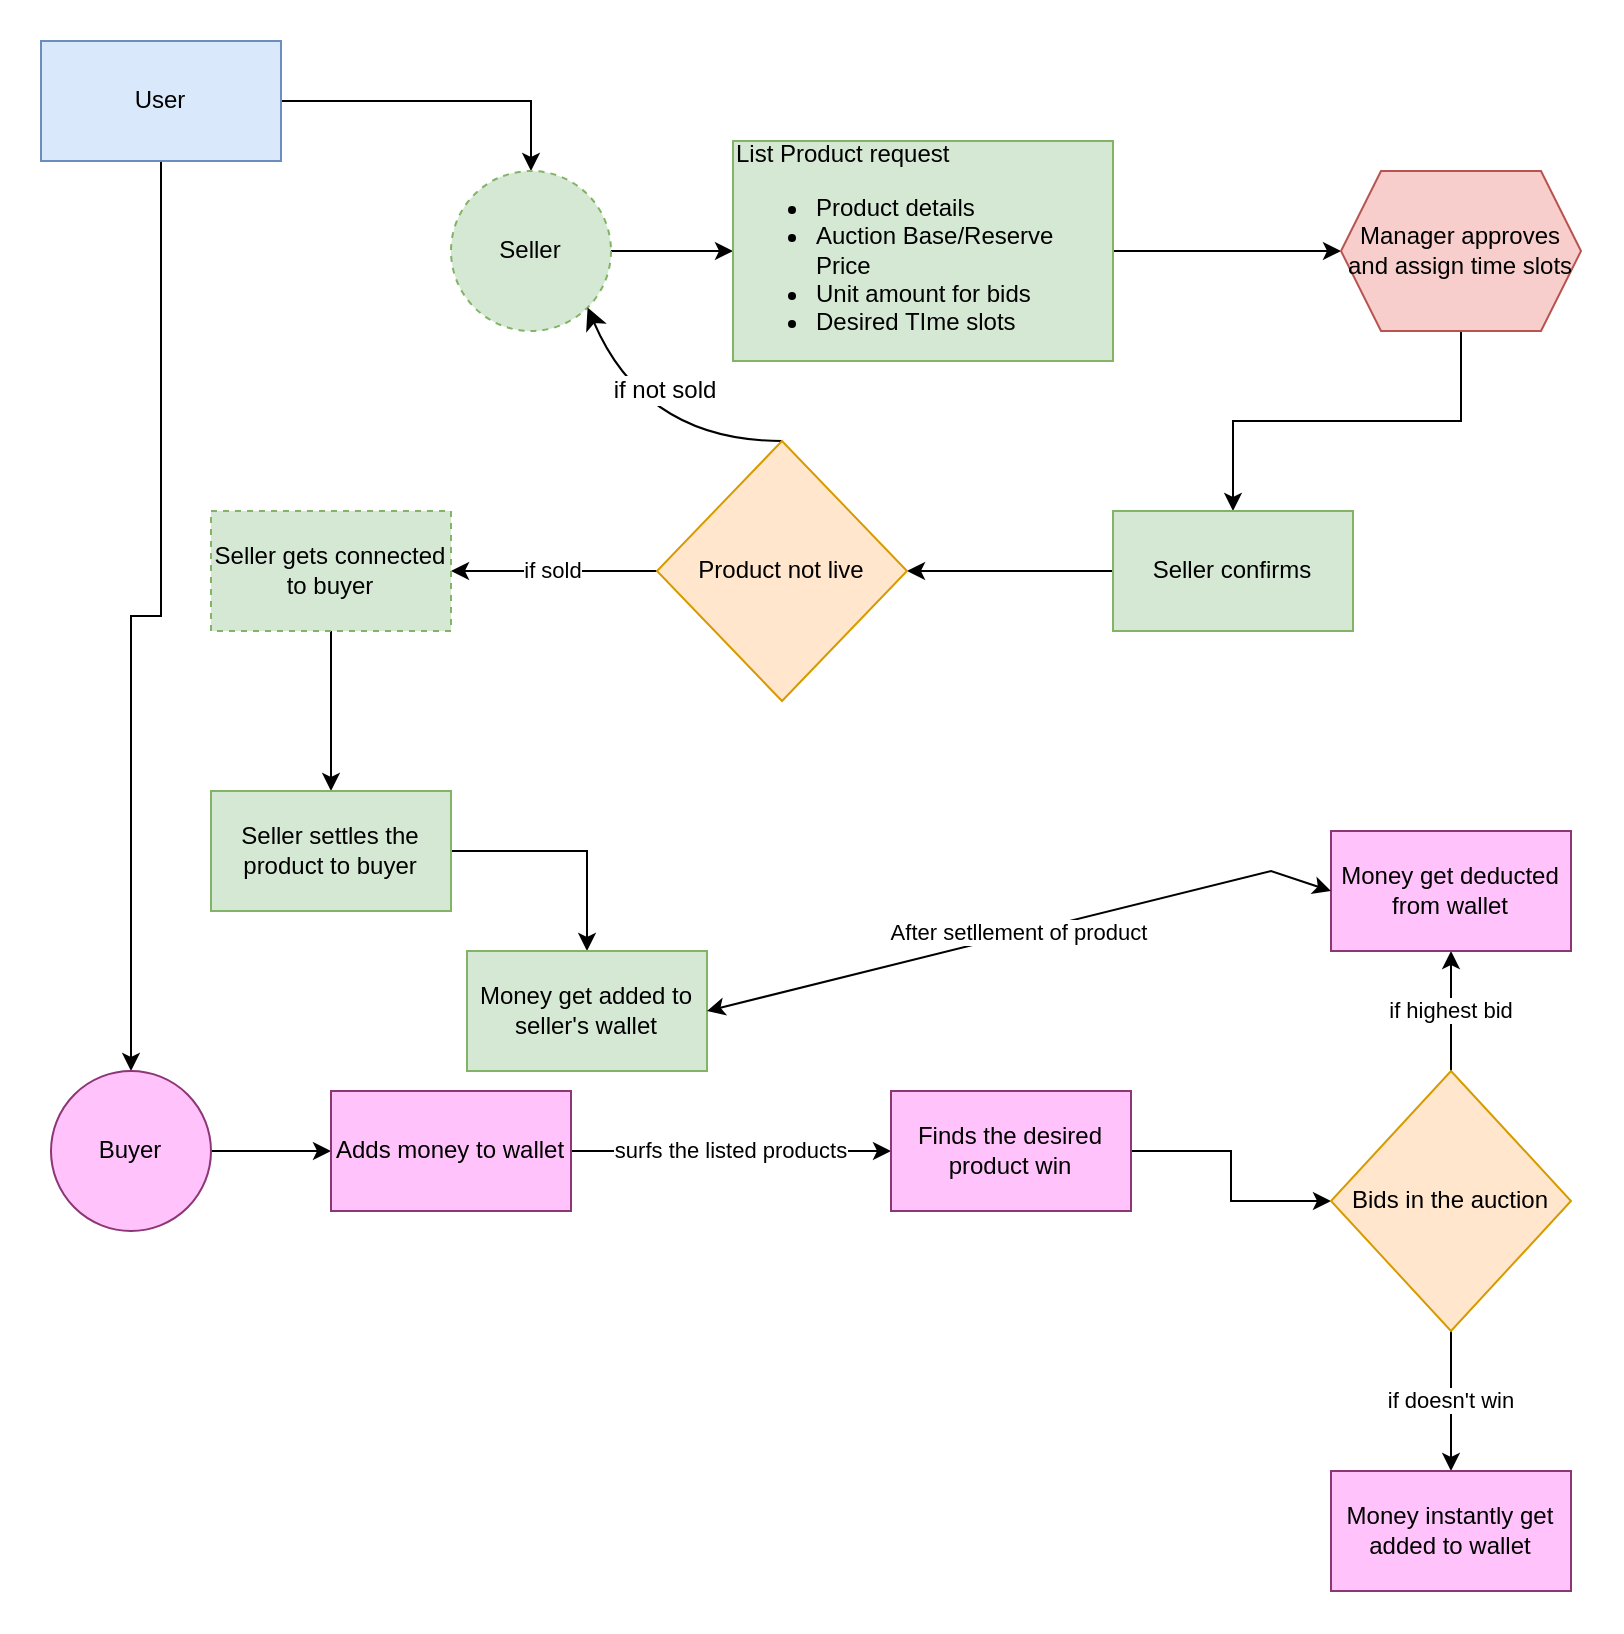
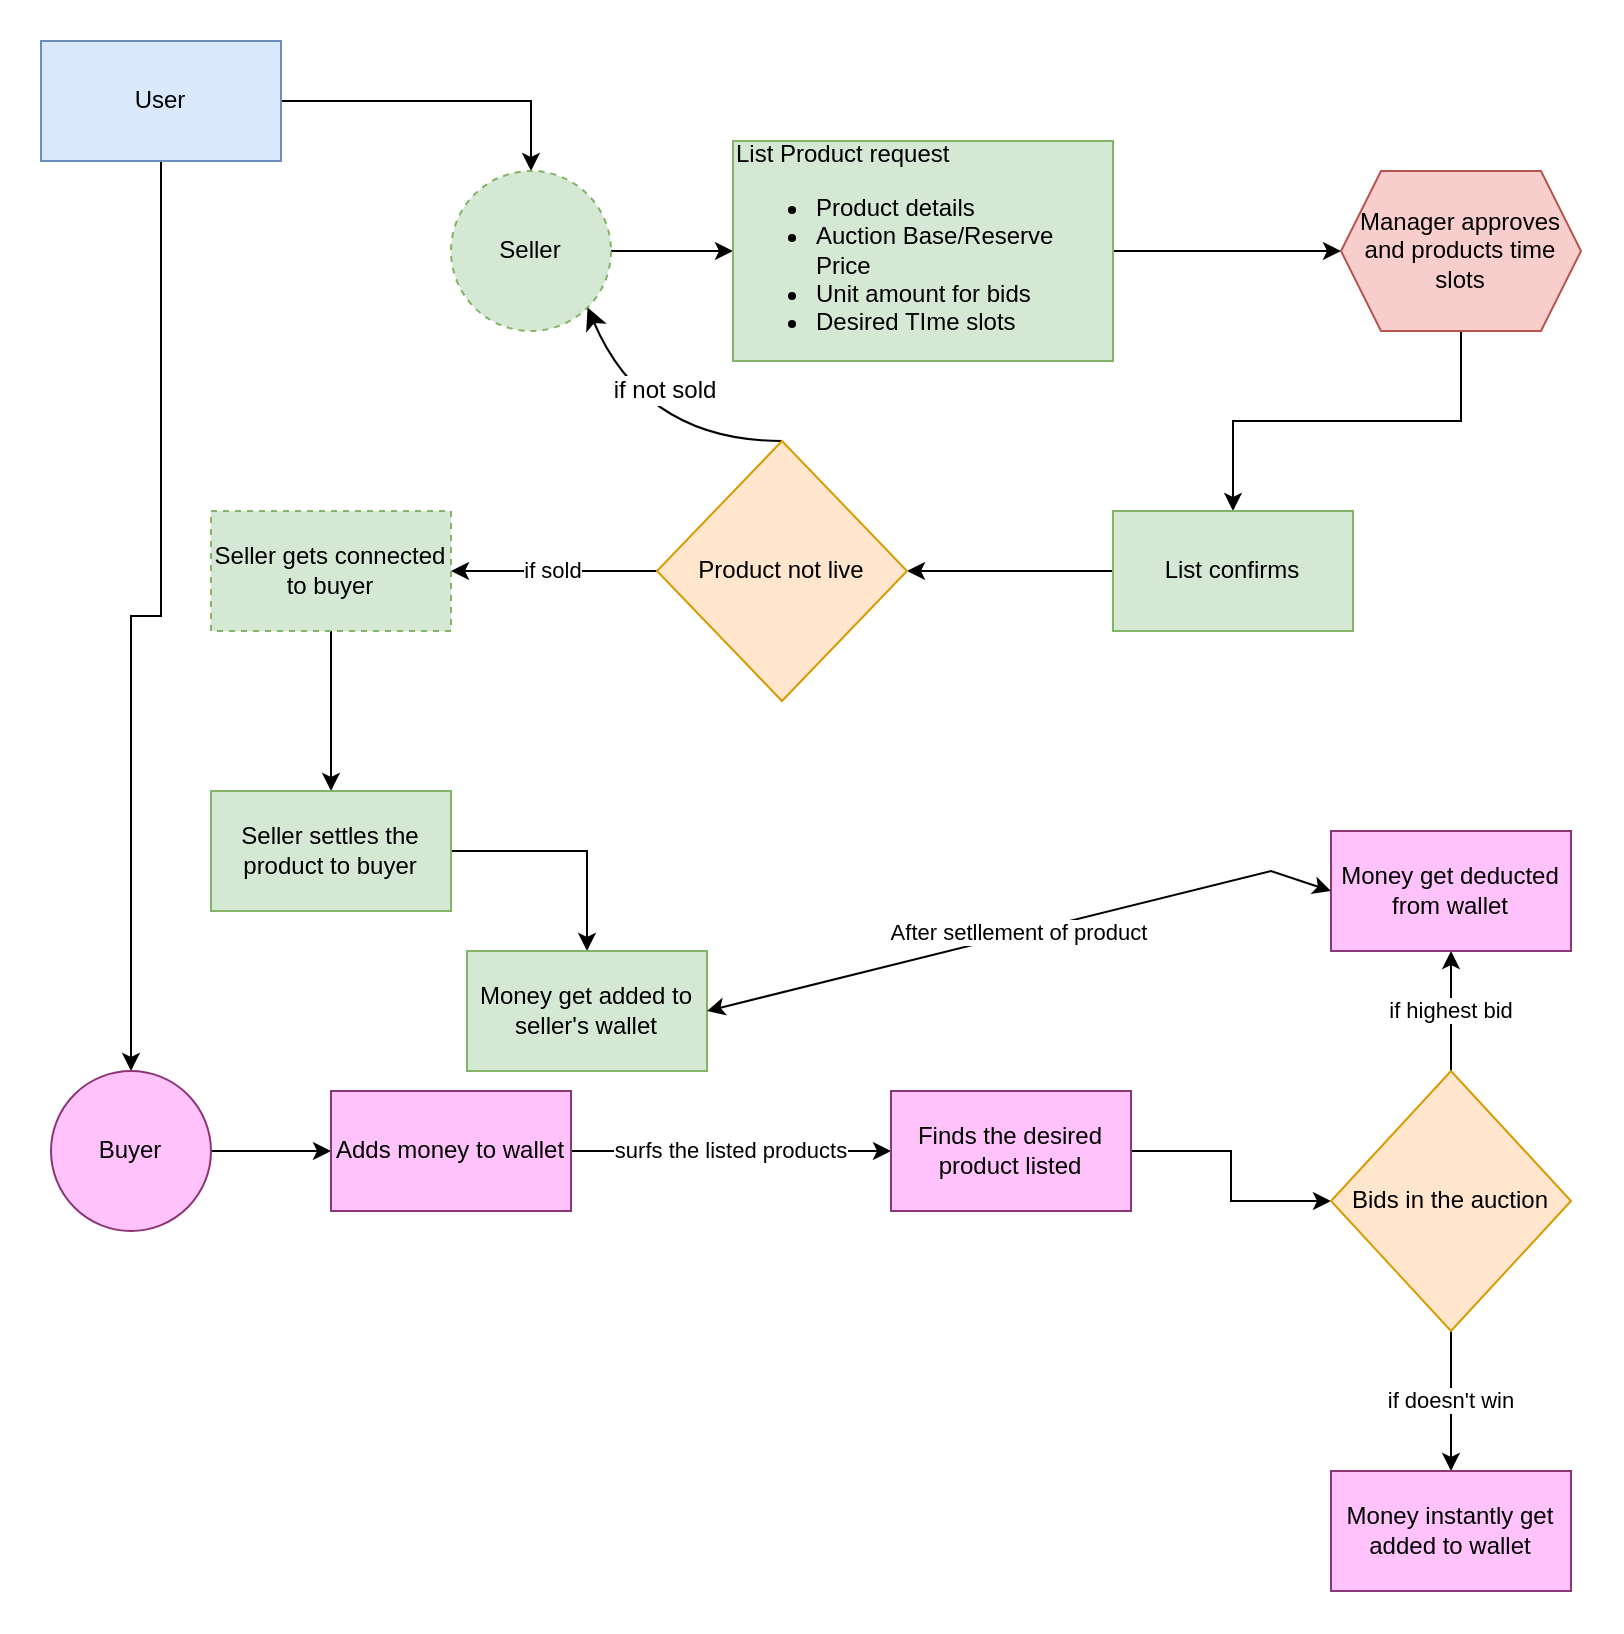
  <mxCell id="0" />
  <mxCell id="1" parent="0" />
  <mxCell id="2" value="" style="edgeStyle=orthogonalEdgeStyle;rounded=0;orthogonalLoop=1;jettySize=auto;html=1;" parent="1" source="4" target="6" edge="1"><mxGeometry relative="1" as="geometry" /></mxCell>
  <mxCell id="3" value="" style="edgeStyle=orthogonalEdgeStyle;rounded=0;orthogonalLoop=1;jettySize=auto;html=1;" parent="1" source="4" target="8" edge="1"><mxGeometry relative="1" as="geometry" /></mxCell>
  <mxCell id="4" value="User" style="rounded=0;whiteSpace=wrap;html=1;fillColor=#dae8fc;strokeColor=#6c8ebf;" parent="1" vertex="1"><mxGeometry x="20" y="20" width="120" height="60" as="geometry" /></mxCell>
  <mxCell id="5" value="" style="edgeStyle=orthogonalEdgeStyle;rounded=0;orthogonalLoop=1;jettySize=auto;html=1;" parent="1" source="6" target="16" edge="1"><mxGeometry relative="1" as="geometry" /></mxCell>
  <mxCell id="6" value="Buyer" style="ellipse;whiteSpace=wrap;html=1;rounded=0;strokeColor=#8c3675;align=center;verticalAlign=middle;fontFamily=Helvetica;fontSize=12;fontColor=default;fillColor=#ffc2fa;" parent="1" vertex="1"><mxGeometry x="25" y="535" width="80" height="80" as="geometry" /></mxCell>
  <mxCell id="7" value="" style="edgeStyle=orthogonalEdgeStyle;rounded=0;orthogonalLoop=1;jettySize=auto;html=1;" parent="1" source="8" target="10" edge="1"><mxGeometry relative="1" as="geometry" /></mxCell>
  <mxCell id="8" value="Seller" style="ellipse;whiteSpace=wrap;html=1;rounded=0;fillColor=#d5e8d4;strokeColor=#82b366;dashed=1;" parent="1" vertex="1"><mxGeometry x="225" y="85" width="80" height="80" as="geometry" /></mxCell>
  <mxCell id="9" value="" style="edgeStyle=orthogonalEdgeStyle;rounded=0;orthogonalLoop=1;jettySize=auto;html=1;" parent="1" source="10" target="12" edge="1"><mxGeometry relative="1" as="geometry" /></mxCell>
  <mxCell id="10" value="List Product request&lt;div&gt;&lt;ul&gt;&lt;li&gt;Product details&lt;/li&gt;&lt;li&gt;Auction Base/Reserve Price&lt;/li&gt;&lt;li&gt;Unit amount for bids&lt;/li&gt;&lt;li&gt;Desired TIme slots&lt;/li&gt;&lt;/ul&gt;&lt;/div&gt;" style="rounded=0;whiteSpace=wrap;html=1;align=left;fillColor=#d5e8d4;strokeColor=#82b366;" parent="1" vertex="1"><mxGeometry x="366" y="70" width="190" height="110" as="geometry" /></mxCell>
  <mxCell id="11" value="" style="edgeStyle=orthogonalEdgeStyle;rounded=0;orthogonalLoop=1;jettySize=auto;html=1;" parent="1" source="12" target="14" edge="1"><mxGeometry relative="1" as="geometry" /></mxCell>
- <mxCell id="12" value="Manager approves&lt;div&gt;and assign time slots&lt;/div&gt;" style="shape=hexagon;perimeter=hexagonPerimeter2;whiteSpace=wrap;html=1;fixedSize=1;align=center;rounded=0;fillColor=#f8cecc;strokeColor=#b85450;" parent="1" vertex="1"><mxGeometry x="670" y="85" width="120" height="80" as="geometry" /></mxCell>
+ <mxCell id="12" value="Manager approves&lt;div&gt;and products time slots&lt;/div&gt;" style="shape=hexagon;perimeter=hexagonPerimeter2;whiteSpace=wrap;html=1;fixedSize=1;align=center;rounded=0;fillColor=#f8cecc;strokeColor=#b85450;" parent="1" vertex="1"><mxGeometry x="670" y="85" width="120" height="80" as="geometry" /></mxCell>
  <mxCell id="13" value="" style="edgeStyle=orthogonalEdgeStyle;rounded=0;orthogonalLoop=1;jettySize=auto;html=1;" parent="1" source="14" target="26" edge="1"><mxGeometry relative="1" as="geometry" /></mxCell>
- <mxCell id="14" value="Seller confirms" style="rounded=0;whiteSpace=wrap;html=1;fillColor=#d5e8d4;strokeColor=#82b366;" parent="1" vertex="1"><mxGeometry x="556" y="255" width="120" height="60" as="geometry" /></mxCell>
+ <mxCell id="14" value="List confirms" style="rounded=0;whiteSpace=wrap;html=1;fillColor=#d5e8d4;strokeColor=#82b366;" parent="1" vertex="1"><mxGeometry x="556" y="255" width="120" height="60" as="geometry" /></mxCell>
  <mxCell id="15" value="surfs the listed products" style="edgeStyle=orthogonalEdgeStyle;rounded=0;orthogonalLoop=1;jettySize=auto;html=1;" parent="1" source="16" target="18" edge="1"><mxGeometry relative="1" as="geometry" /></mxCell>
  <mxCell id="16" value="Adds money to wallet" style="whiteSpace=wrap;html=1;rounded=0;strokeColor=#8c3675;align=center;verticalAlign=middle;fontFamily=Helvetica;fontSize=12;fontColor=default;fillColor=#ffc2fa;" parent="1" vertex="1"><mxGeometry x="165" y="545" width="120" height="60" as="geometry" /></mxCell>
  <mxCell id="17" value="" style="edgeStyle=orthogonalEdgeStyle;rounded=0;orthogonalLoop=1;jettySize=auto;html=1;" parent="1" source="18" target="21" edge="1"><mxGeometry relative="1" as="geometry" /></mxCell>
- <mxCell id="18" value="Finds the desired product win" style="whiteSpace=wrap;html=1;rounded=0;strokeColor=#8c3675;align=center;verticalAlign=middle;fontFamily=Helvetica;fontSize=12;fontColor=default;fillColor=#ffc2fa;" parent="1" vertex="1"><mxGeometry x="445" y="545" width="120" height="60" as="geometry" /></mxCell>
+ <mxCell id="18" value="Finds the desired product listed" style="whiteSpace=wrap;html=1;rounded=0;strokeColor=#8c3675;align=center;verticalAlign=middle;fontFamily=Helvetica;fontSize=12;fontColor=default;fillColor=#ffc2fa;" parent="1" vertex="1"><mxGeometry x="445" y="545" width="120" height="60" as="geometry" /></mxCell>
  <mxCell id="19" value="if highest bid" style="edgeStyle=orthogonalEdgeStyle;rounded=0;orthogonalLoop=1;jettySize=auto;html=1;" parent="1" source="21" target="22" edge="1"><mxGeometry relative="1" as="geometry" /></mxCell>
  <mxCell id="20" value="if doesn't win" style="edgeStyle=orthogonalEdgeStyle;rounded=0;orthogonalLoop=1;jettySize=auto;html=1;" parent="1" source="21" target="23" edge="1"><mxGeometry relative="1" as="geometry" /></mxCell>
  <mxCell id="21" value="Bids in the auction" style="rhombus;whiteSpace=wrap;html=1;rounded=0;fillColor=#ffe6cc;strokeColor=#d79b00;" parent="1" vertex="1"><mxGeometry x="665" y="535" width="120" height="130" as="geometry" /></mxCell>
  <mxCell id="22" value="Money get deducted from wallet" style="rounded=0;whiteSpace=wrap;html=1;fillColor=#ffc2fa;strokeColor=#8c3675;" parent="1" vertex="1"><mxGeometry x="665" y="415" width="120" height="60" as="geometry" /></mxCell>
  <mxCell id="23" value="Money instantly get added to wallet" style="whiteSpace=wrap;html=1;rounded=0;strokeColor=#8c3675;align=center;verticalAlign=middle;fontFamily=Helvetica;fontSize=12;fontColor=default;fillColor=#ffc2fa;" parent="1" vertex="1"><mxGeometry x="665" y="735" width="120" height="60" as="geometry" /></mxCell>
  <mxCell id="24" value="if sold" style="edgeStyle=orthogonalEdgeStyle;rounded=0;orthogonalLoop=1;jettySize=auto;html=1;" parent="1" source="26" target="28" edge="1"><mxGeometry relative="1" as="geometry" /></mxCell>
  <mxCell id="25" value="if not sold" style="edgeStyle=none;curved=1;rounded=0;orthogonalLoop=1;jettySize=auto;html=1;fontSize=12;startSize=8;endSize=8;entryX=1;entryY=1;entryDx=0;entryDy=0;exitX=0.5;exitY=0;exitDx=0;exitDy=0;" parent="1" source="26" target="8" edge="1"><mxGeometry x="0.24" y="-19" relative="1" as="geometry"><mxPoint x="312" y="225" as="targetPoint" /><Array as="points"><mxPoint x="322" y="220" /></Array><mxPoint as="offset" /></mxGeometry></mxCell>
  <mxCell id="26" value="Product not live" style="rhombus;whiteSpace=wrap;html=1;rounded=0;fillColor=#ffe6cc;strokeColor=#d79b00;" parent="1" vertex="1"><mxGeometry x="328" y="220" width="125" height="130" as="geometry" /></mxCell>
  <mxCell id="27" value="" style="edgeStyle=orthogonalEdgeStyle;rounded=0;orthogonalLoop=1;jettySize=auto;html=1;" parent="1" source="28" target="30" edge="1"><mxGeometry relative="1" as="geometry" /></mxCell>
  <mxCell id="28" value="Seller gets connected to buyer" style="rounded=0;whiteSpace=wrap;html=1;fillColor=#d5e8d4;strokeColor=#82b366;dashed=1;" parent="1" vertex="1"><mxGeometry x="105" y="255" width="120" height="60" as="geometry" /></mxCell>
  <mxCell id="29" value="" style="edgeStyle=orthogonalEdgeStyle;rounded=0;orthogonalLoop=1;jettySize=auto;html=1;" parent="1" source="30" target="31" edge="1"><mxGeometry relative="1" as="geometry" /></mxCell>
  <mxCell id="30" value="Seller settles the product to buyer" style="rounded=0;whiteSpace=wrap;html=1;fillColor=#d5e8d4;strokeColor=#82b366;" parent="1" vertex="1"><mxGeometry x="105" y="395" width="120" height="60" as="geometry" /></mxCell>
  <mxCell id="31" value="Money get added to seller's wallet" style="whiteSpace=wrap;html=1;rounded=0;fillColor=#d5e8d4;strokeColor=#82b366;" parent="1" vertex="1"><mxGeometry x="233" y="475" width="120" height="60" as="geometry" /></mxCell>
  <mxCell id="32" value="After setllement of product" style="endArrow=classic;startArrow=classic;html=1;rounded=0;entryX=1;entryY=0.5;entryDx=0;entryDy=0;exitX=0;exitY=0.5;exitDx=0;exitDy=0;" parent="1" source="22" target="31" edge="1"><mxGeometry width="50" height="50" relative="1" as="geometry"><mxPoint x="225" y="525" as="sourcePoint" /><mxPoint x="275" y="475" as="targetPoint" /><Array as="points"><mxPoint x="635" y="435" /></Array></mxGeometry></mxCell>
